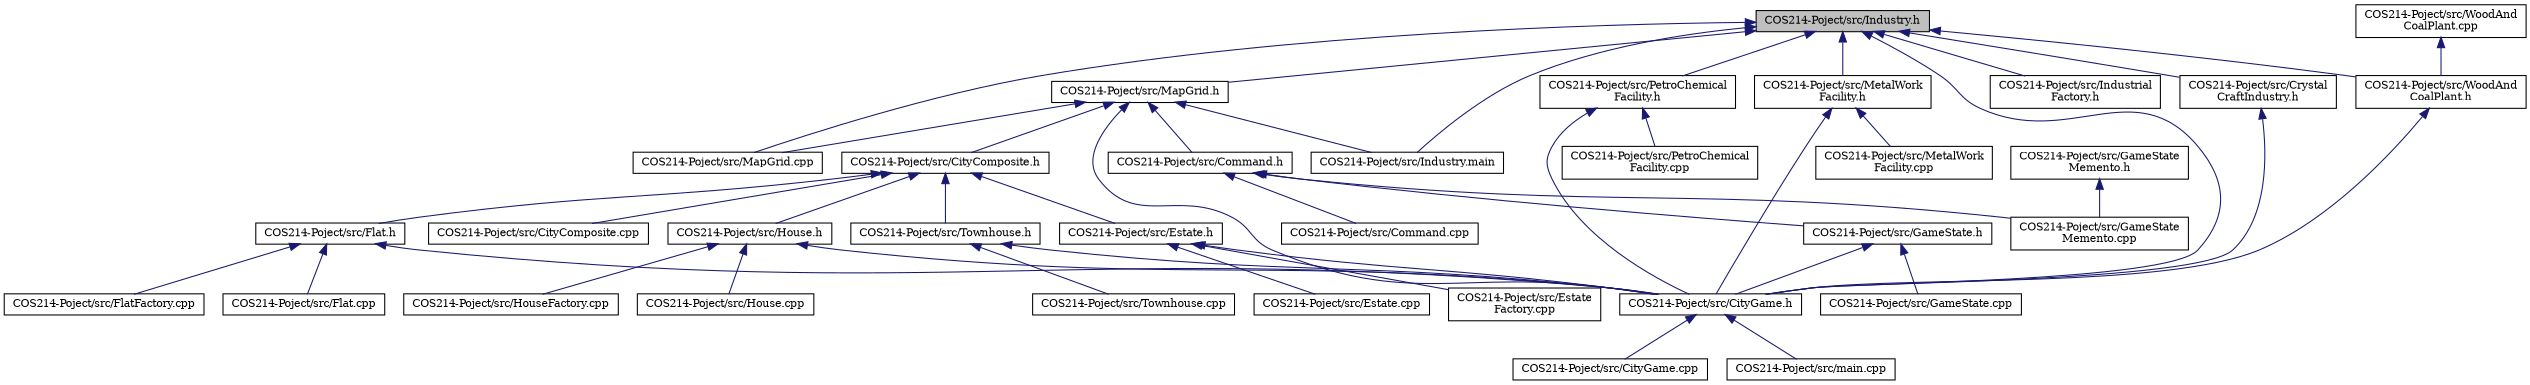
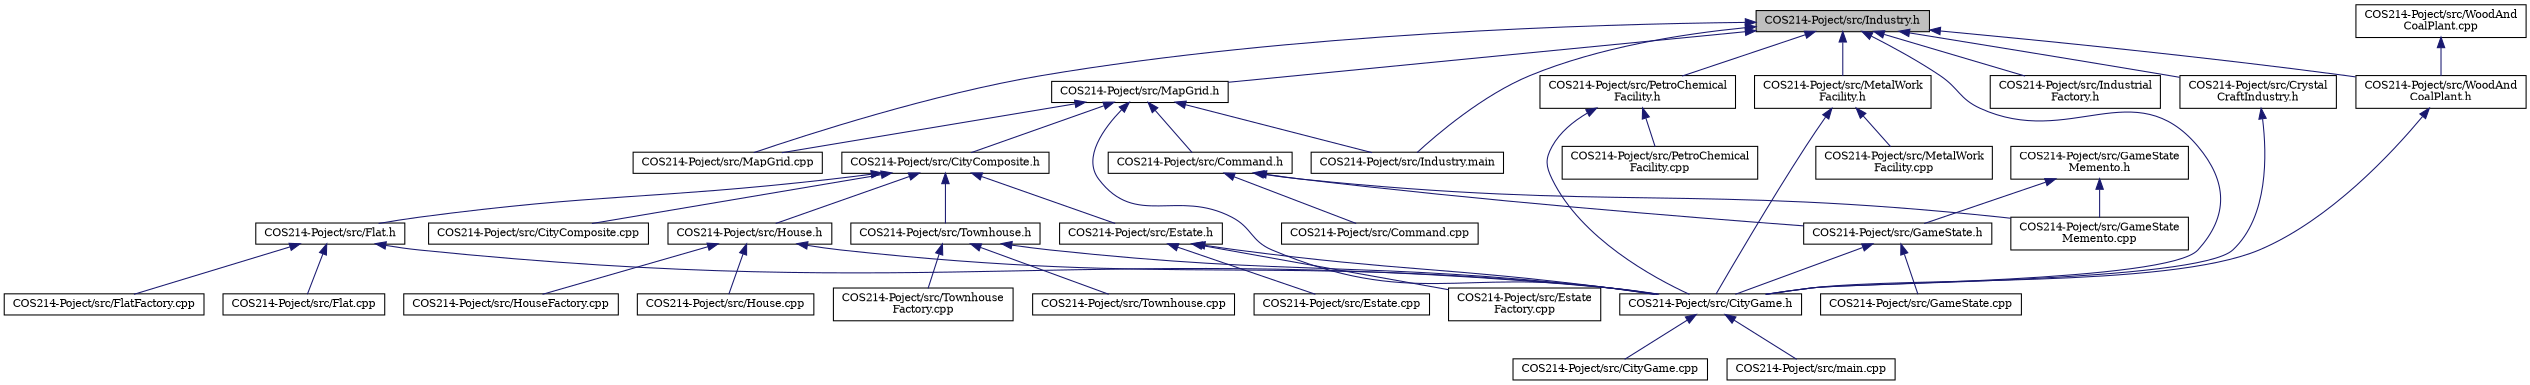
  digraph {
    fontname="DejaVu Serif"
    node [color=black fillcolor=white fontname="DejaVu Serif" fontsize=10 shape=record style=filled]
    edge [color=midnightblue dir=back fontname="DejaVu Serif" fontsize=10 labelfontname=Helvetica labelfontsize=10 style=solid]
    n1 [fillcolor=grey75 fontcolor=black height=0.2 label="COS214-Poject/src/Industry.h" width=0.4]
    n2 [height=0.2 label="COS214-Poject/src/CityGame.h" width=0.4]
    n3 [height=0.2 label="COS214-Poject/src/Crystal\lCraftIndustry.h" width=0.4]
    n4 [height=0.2 label="COS214-Poject/src/Industrial\lFactory.h" width=0.4]
    n5 [height=0.2 label="COS214-Poject/src/Industry.main" width=0.4]
    n6 [height=0.2 label="COS214-Poject/src/MapGrid.cpp" width=0.4]
    n7 [height=0.2 label="COS214-Poject/src/MapGrid.h" width=0.4]
    n8 [height=0.2 label="COS214-Poject/src/MetalWork\lFacility.h" width=0.4]
    n9 [height=0.2 label="COS214-Poject/src/PetroChemical\lFacility.h" width=0.4]
    n10 [height=0.2 label="COS214-Poject/src/WoodAnd\lCoalPlant.h" width=0.4]
    n11 [height=0.2 label="COS214-Poject/src/CityGame.cpp" width=0.4]
    n12 [height=0.2 label="COS214-Poject/src/main.cpp" width=0.4]
    n13 [height=0.2 label="COS214-Poject/src/CityComposite.h" width=0.4]
    n14 [height=0.2 label="COS214-Poject/src/Command.h" width=0.4]
    n15 [height=0.2 label="COS214-Poject/src/MetalWork\lFacility.cpp" width=0.4]
    n16 [height=0.2 label="COS214-Poject/src/PetroChemical\lFacility.cpp" width=0.4]
    n17 [height=0.2 label="COS214-Poject/src/CityComposite.cpp" width=0.4]
    n18 [height=0.2 label="COS214-Poject/src/Estate.h" width=0.4]
    n19 [height=0.2 label="COS214-Poject/src/Flat.h" width=0.4]
    n20 [height=0.2 label="COS214-Poject/src/House.h" width=0.4]
    n21 [height=0.2 label="COS214-Poject/src/Townhouse.h" width=0.4]
    n22 [height=0.2 label="COS214-Poject/src/Command.cpp" width=0.4]
    n23 [height=0.2 label="COS214-Poject/src/GameState.h" width=0.4]
    n24 [height=0.2 label="COS214-Poject/src/GameState\lMemento.cpp" width=0.4]
    n25 [height=0.2 label="COS214-Poject/src/Estate.cpp" width=0.4]
    n26 [height=0.2 label="COS214-Poject/src/Estate\lFactory.cpp" width=0.4]
    n27 [height=0.2 label="COS214-Poject/src/Flat.cpp" width=0.4]
    n28 [height=0.2 label="COS214-Poject/src/FlatFactory.cpp" width=0.4]
    n29 [height=0.2 label="COS214-Poject/src/House.cpp" width=0.4]
    n30 [height=0.2 label="COS214-Poject/src/HouseFactory.cpp" width=0.4]
    n31 [height=0.2 label="COS214-Poject/src/Townhouse.cpp" width=0.4]
+   n32 [height=0.2 label="COS214-Poject/src/Townhouse\lFactory.cpp" width=0.4]
    n33 [height=0.2 label="COS214-Poject/src/GameState.cpp" width=0.4]
    n34 [height=0.2 label="COS214-Poject/src/GameState\lMemento.h" width=0.4]
    n35 [height=0.2 label="COS214-Poject/src/WoodAnd\lCoalPlant.cpp" width=0.4]
    n1 -> n2
    n1 -> n3
    n1 -> n4
    n1 -> n5
    n1 -> n6
    n1 -> n7
    n1 -> n8
    n1 -> n9
    n1 -> n10
    n2 -> n11
    n2 -> n12
    n3 -> n2
    n7 -> n2
    n7 -> n5
    n7 -> n6
    n7 -> n13
    n7 -> n14
    n8 -> n2
    n8 -> n15
    n9 -> n2
    n9 -> n16
    n10 -> n2
    n13 -> n17
    n13 -> n18
    n13 -> n19
    n13 -> n20
    n13 -> n21
    n14 -> n22
    n14 -> n23
    n14 -> n24
    n18 -> n2
    n18 -> n25
    n18 -> n26
    n19 -> n2
    n19 -> n27
    n19 -> n28
    n20 -> n2
    n20 -> n29
    n20 -> n30
    n21 -> n2
    n21 -> n31
+   n21 -> n32
    n23 -> n2
    n23 -> n33
+   n34 -> n23
    n34 -> n24
    n35 -> n10
  }
